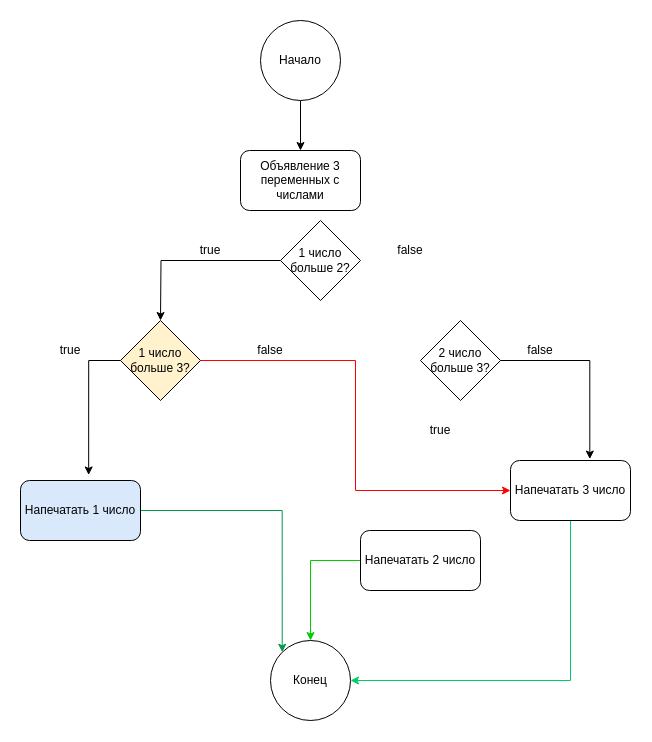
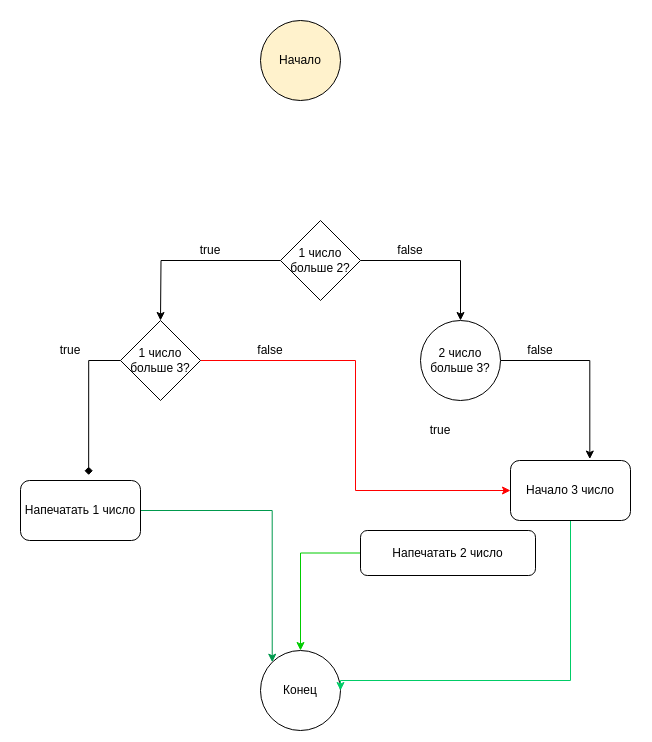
  <mxCell id="0" />
  <mxCell id="1" parent="0" />
- <mxCell id="2" style="edgeStyle=orthogonalEdgeStyle;rounded=0;orthogonalLoop=1;jettySize=auto;html=1;exitX=0.5;exitY=1;exitDx=0;exitDy=0;entryX=0.5;entryY=0;entryDx=0;entryDy=0;" edge="1" parent="1" source="3" target="5"><mxGeometry relative="1" as="geometry" /></mxCell>
- <mxCell id="3" value="Начало" style="ellipse;whiteSpace=wrap;html=1;" vertex="1" parent="1"><mxGeometry x="260" y="20" width="80" height="80" as="geometry" /></mxCell>
- <mxCell id="4" value="Конец" style="ellipse;whiteSpace=wrap;html=1;" vertex="1" parent="1"><mxGeometry x="270" y="640" width="80" height="80" as="geometry" /></mxCell>
- <mxCell id="5" value="Объявление 3 переменных с числами" style="rounded=1;whiteSpace=wrap;html=1;" vertex="1" parent="1"><mxGeometry x="240" y="150" width="120" height="60" as="geometry" /></mxCell>
+ <mxCell id="3" value="Начало" style="ellipse;whiteSpace=wrap;html=1;fillColor=#fff2cc;" vertex="1" parent="1"><mxGeometry x="260" y="20" width="80" height="80" as="geometry" /></mxCell>
+ <mxCell id="4" value="Конец" style="ellipse;whiteSpace=wrap;html=1;" vertex="1" parent="1"><mxGeometry x="260" y="650" width="80" height="80" as="geometry" /></mxCell>
  <mxCell id="6" style="edgeStyle=orthogonalEdgeStyle;rounded=0;orthogonalLoop=1;jettySize=auto;html=1;exitX=0;exitY=0.5;exitDx=0;exitDy=0;entryX=0.5;entryY=0;entryDx=0;entryDy=0;fillColor=#00994D;" edge="1" parent="1" source="8"><mxGeometry relative="1" as="geometry"><mxPoint x="160" y="320" as="targetPoint" /></mxGeometry></mxCell>
+ <mxCell id="7" style="edgeStyle=orthogonalEdgeStyle;rounded=0;orthogonalLoop=1;jettySize=auto;html=1;" edge="1" parent="1" source="8" target="18"><mxGeometry relative="1" as="geometry" /></mxCell>
  <mxCell id="8" value="1 число больше 2?" style="rhombus;whiteSpace=wrap;html=1;" vertex="1" parent="1"><mxGeometry x="280" y="220" width="80" height="80" as="geometry" /></mxCell>
  <mxCell id="9" value="true" style="text;html=1;strokeColor=none;fillColor=none;align=center;verticalAlign=middle;whiteSpace=wrap;rounded=0;" vertex="1" parent="1"><mxGeometry x="190" y="240" width="40" height="20" as="geometry" /></mxCell>
  <mxCell id="10" value="false" style="text;html=1;strokeColor=none;fillColor=none;align=center;verticalAlign=middle;whiteSpace=wrap;rounded=0;" vertex="1" parent="1"><mxGeometry x="390" y="240" width="40" height="20" as="geometry" /></mxCell>
- <mxCell id="11" style="edgeStyle=orthogonalEdgeStyle;rounded=0;orthogonalLoop=1;jettySize=auto;html=1;exitX=0;exitY=0.5;exitDx=0;exitDy=0;entryX=0.568;entryY=-0.092;entryDx=0;entryDy=0;entryPerimeter=0;fillColor=#00CC00;" edge="1" parent="1" source="13" target="16"><mxGeometry relative="1" as="geometry"><mxPoint x="30" y="470" as="targetPoint" /></mxGeometry></mxCell>
+ <mxCell id="11" style="edgeStyle=orthogonalEdgeStyle;rounded=0;orthogonalLoop=1;jettySize=auto;html=1;exitX=0;exitY=0.5;exitDx=0;exitDy=0;entryX=0.568;entryY=-0.092;entryDx=0;entryDy=0;entryPerimeter=0;fillColor=#00CC00;endArrow=diamond;" edge="1" parent="1" source="13" target="16"><mxGeometry relative="1" as="geometry"><mxPoint x="30" y="470" as="targetPoint" /></mxGeometry></mxCell>
  <mxCell id="12" style="edgeStyle=orthogonalEdgeStyle;rounded=0;orthogonalLoop=1;jettySize=auto;html=1;entryX=0;entryY=0.5;entryDx=0;entryDy=0;strokeColor=#FF0000;" edge="1" parent="1" source="13" target="22"><mxGeometry relative="1" as="geometry" /></mxCell>
- <mxCell id="13" value="&lt;span&gt;1 число больше 3?&lt;/span&gt;" style="rhombus;whiteSpace=wrap;html=1;fillColor=#fff2cc;" vertex="1" parent="1"><mxGeometry x="120" y="320" width="80" height="80" as="geometry" /></mxCell>
+ <mxCell id="13" value="&lt;span&gt;1 число больше 3?&lt;/span&gt;" style="rhombus;whiteSpace=wrap;html=1;" vertex="1" parent="1"><mxGeometry x="120" y="320" width="80" height="80" as="geometry" /></mxCell>
  <mxCell id="14" value="true" style="text;html=1;strokeColor=none;fillColor=none;align=center;verticalAlign=middle;whiteSpace=wrap;rounded=0;" vertex="1" parent="1"><mxGeometry x="50" y="340" width="40" height="20" as="geometry" /></mxCell>
  <mxCell id="15" style="edgeStyle=orthogonalEdgeStyle;rounded=0;orthogonalLoop=1;jettySize=auto;html=1;entryX=0;entryY=0;entryDx=0;entryDy=0;strokeColor=#00994D;fillColor=#00994D;" edge="1" parent="1" source="16" target="4"><mxGeometry relative="1" as="geometry" /></mxCell>
- <mxCell id="16" value="Напечатать 1 число" style="rounded=1;whiteSpace=wrap;html=1;fillColor=#dae8fc;" vertex="1" parent="1"><mxGeometry x="20" y="480" width="120" height="60" as="geometry" /></mxCell>
+ <mxCell id="16" value="Напечатать 1 число" style="rounded=1;whiteSpace=wrap;html=1;" vertex="1" parent="1"><mxGeometry x="20" y="480" width="120" height="60" as="geometry" /></mxCell>
  <mxCell id="17" style="edgeStyle=orthogonalEdgeStyle;rounded=0;orthogonalLoop=1;jettySize=auto;html=1;entryX=0.661;entryY=-0.024;entryDx=0;entryDy=0;entryPerimeter=0;" edge="1" parent="1" source="18" target="22"><mxGeometry relative="1" as="geometry" /></mxCell>
- <mxCell id="18" value="2 число больше 3?" style="rhombus;whiteSpace=wrap;html=1;" vertex="1" parent="1"><mxGeometry x="420" y="320" width="80" height="80" as="geometry" /></mxCell>
+ <mxCell id="18" value="2 число больше 3?" style="ellipse;whiteSpace=wrap;html=1;" vertex="1" parent="1"><mxGeometry x="420" y="320" width="80" height="80" as="geometry" /></mxCell>
  <mxCell id="19" style="edgeStyle=orthogonalEdgeStyle;rounded=0;orthogonalLoop=1;jettySize=auto;html=1;strokeColor=#00CC00;" edge="1" parent="1" source="20" target="4"><mxGeometry relative="1" as="geometry" /></mxCell>
- <mxCell id="20" value="Напечатать 2 число" style="rounded=1;whiteSpace=wrap;html=1;" vertex="1" parent="1"><mxGeometry x="360" y="530" width="120" height="60" as="geometry" /></mxCell>
+ <mxCell id="20" value="Напечатать 2 число" style="rounded=1;whiteSpace=wrap;html=1;" vertex="1" parent="1"><mxGeometry x="360" y="530" width="175" height="45" as="geometry" /></mxCell>
  <mxCell id="21" style="edgeStyle=orthogonalEdgeStyle;rounded=0;orthogonalLoop=1;jettySize=auto;html=1;entryX=1;entryY=0.5;entryDx=0;entryDy=0;strokeColor=#00CC66;fillColor=#00FF00;" edge="1" parent="1" source="22" target="4"><mxGeometry relative="1" as="geometry"><Array as="points"><mxPoint x="570" y="680" /></Array></mxGeometry></mxCell>
- <mxCell id="22" value="Напечатать 3 число" style="rounded=1;whiteSpace=wrap;html=1;" vertex="1" parent="1"><mxGeometry x="510" y="460" width="120" height="60" as="geometry" /></mxCell>
+ <mxCell id="22" value="Начало 3 число" style="rounded=1;whiteSpace=wrap;html=1;" vertex="1" parent="1"><mxGeometry x="510" y="460" width="120" height="60" as="geometry" /></mxCell>
  <mxCell id="23" value="true" style="text;html=1;strokeColor=none;fillColor=none;align=center;verticalAlign=middle;whiteSpace=wrap;rounded=0;" vertex="1" parent="1"><mxGeometry x="420" y="420" width="40" height="20" as="geometry" /></mxCell>
  <mxCell id="24" value="false" style="text;html=1;strokeColor=none;fillColor=none;align=center;verticalAlign=middle;whiteSpace=wrap;rounded=0;" vertex="1" parent="1"><mxGeometry x="250" y="340" width="40" height="20" as="geometry" /></mxCell>
  <mxCell id="25" value="false" style="text;html=1;strokeColor=none;fillColor=none;align=center;verticalAlign=middle;whiteSpace=wrap;rounded=0;" vertex="1" parent="1"><mxGeometry x="520" y="340" width="40" height="20" as="geometry" /></mxCell>
